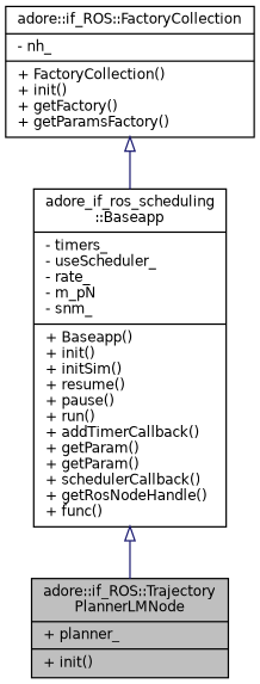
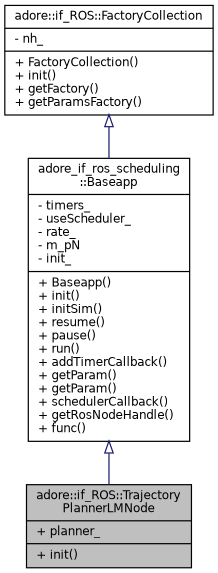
  digraph {
    node [color=black fillcolor=white fontname=Helvetica fontsize=10 shape=record style=filled]
    edge [arrowtail=onormal color=midnightblue dir=back fontname=Helvetica fontsize=10 labelfontname=Helvetica labelfontsize=10 style=solid]
    n1 [fillcolor=grey75 fontcolor=black height=0.2 label="{adore::if_ROS::Trajectory\lPlannerLMNode\n|+ planner_\l|+ init()\l}" width=0.4]
    n2 [height=0.2 label="{adore::if_ROS::FactoryCollection\n|- nh_\l|+ FactoryCollection()\l+ init()\l+ getFactory()\l+ getParamsFactory()\l}" width=0.4]
-   n3 [height=0.2 label="{adore_if_ros_scheduling\l::Baseapp\n|- timers_\l- useScheduler_\l- rate_\l- m_pN\l- snm_\l|+ Baseapp()\l+ init()\l+ initSim()\l+ resume()\l+ pause()\l+ run()\l+ addTimerCallback()\l+ getParam()\l+ getParam()\l+ schedulerCallback()\l+ getRosNodeHandle()\l+ func()\l}" width=0.4]
+   n3 [height=0.2 label="{adore_if_ros_scheduling\l::Baseapp\n|- timers_\l- useScheduler_\l- rate_\l- m_pN\l- init_\l|+ Baseapp()\l+ init()\l+ initSim()\l+ resume()\l+ pause()\l+ run()\l+ addTimerCallback()\l+ getParam()\l+ getParam()\l+ schedulerCallback()\l+ getRosNodeHandle()\l+ func()\l}" width=0.4]
    n2 -> n3
    n3 -> n1
  }
